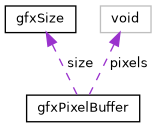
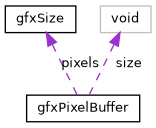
  digraph {
    node [color=black fillcolor=white fontname=Helvetica fontsize=10 shape=record style=filled]
    edge [color=darkorchid3 dir=back fontname=Helvetica fontsize=10 labelfontname=Helvetica labelfontsize=10 style=dashed]
    n1 [height=0.2 label=gfxPixelBuffer width=0.4]
    n2 [height=0.2 label=gfxSize width=0.4]
    n3 [color=grey75 height=0.2 label=void width=0.4]
-   n2 -> n1 [label=" size"]
-   n3 -> n1 [label=" pixels"]
+   n2 -> n1 [label=" pixels"]
+   n3 -> n1 [label=" size"]
  }
